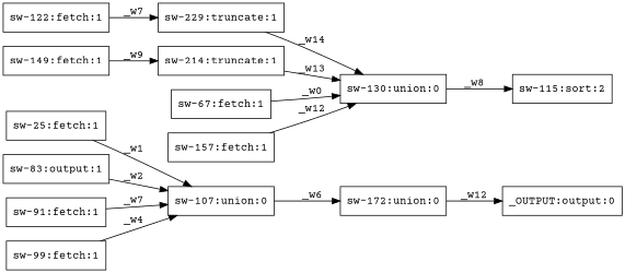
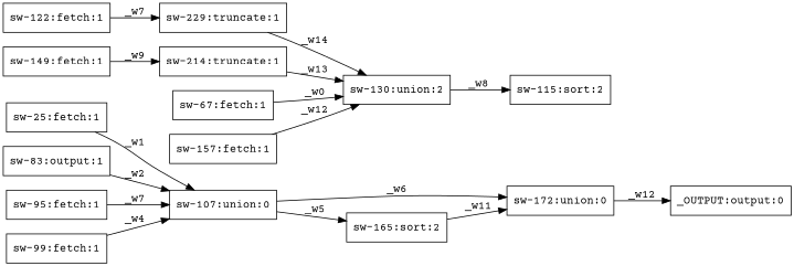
  digraph {
    fontname="Courier Prime"
    rankdir=LR
    node [fontname="Courier Prime" shape=box]
    edge [fontname="Courier Prime"]
    n1 [label="_OUTPUT:output:0"]
    n2 [label="sw-25:fetch:1"]
    n3 [label="sw-107:union:0"]
    n4 [label="sw-172:union:0"]
+   n5 [label="sw-165:sort:2"]
    n6 [label="sw-122:fetch:1"]
    n7 [label="sw-229:truncate:1"]
-   n8 [label="sw-130:union:0"]
+   n8 [label="sw-130:union:2"]
    n9 [label="sw-115:sort:2"]
    n10 [label="sw-214:truncate:1"]
    n11 [label="sw-149:fetch:1"]
    n12 [label="sw-83:output:1"]
    n13 [label="sw-67:fetch:1"]
-   n14 [label="sw-91:fetch:1"]
+   n14 [label="sw-95:fetch:1"]
    n15 [label="sw-99:fetch:1"]
    n16 [label="sw-157:fetch:1"]
    n2 -> n3 [label=_w1]
    n3 -> n4 [label=_w6]
+   n3 -> n5 [label=_w5]
    n4 -> n1 [label=_w12]
+   n5 -> n4 [label=_w11]
    n6 -> n7 [label=_w7]
    n7 -> n8 [label=_w14]
    n8 -> n9 [label=_w8]
    n10 -> n8 [label=_w13]
    n11 -> n10 [label=_w9]
    n12 -> n3 [label=_w2]
    n13 -> n8 [label=_w0]
    n14 -> n3 [label=_w7]
    n15 -> n3 [label=_w4]
    n16 -> n8 [label=_w12]
  }
